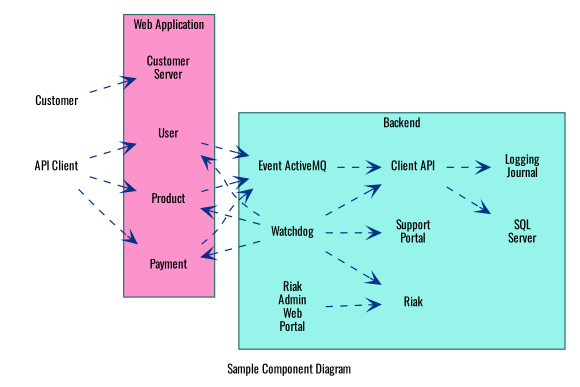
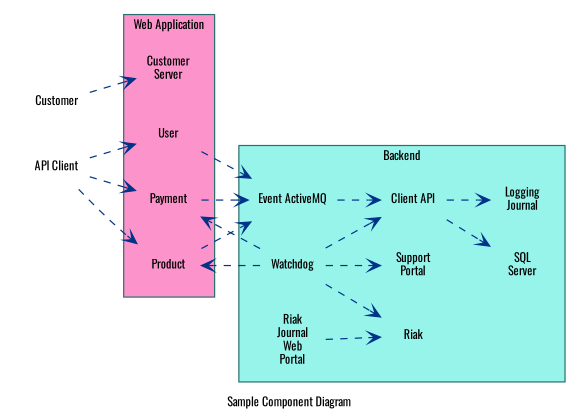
  digraph {
    fontname=Oswald
    fontsize=10
    label="Sample Component Diagram"
    rankdir=LR
    node [fontname=Oswald fontsize=10 shape=none]
    edge [arrowhead=vee color="#003388" fontname=Oswald fontsize=8 style=dashed]
    n1 [label="Customer\nServer"]
    n2 [label=Payment]
    n3 [label=User]
    n4 [label=Product]
    n5 [label="Client API"]
    n6 [label="SQL\nServer"]
    n7 [label=Riak]
    n8 [label="Logging\nJournal"]
    n9 [label=Watchdog]
    n10 [label="Event ActiveMQ"]
    n11 [label="Support\nPortal"]
-   n12 [label="Riak\nAdmin\nWeb\nPortal"]
+   n12 [label="Riak\nJournal\nWeb\nPortal"]
    n13 [label=Customer]
    n14 [label="API Client"]
    subgraph cluster_1 {
      color="#2b6f6f"
      fillcolor="#fc93cb"
      label="Web Application"
      style=filled
      n1
      n2
      n3
      n4
    }
    subgraph cluster_2 {
      color="#2b6f6f"
      fillcolor="#96f4eb"
      label=Backend
      style=filled
      n5
      n6
      n7
      n8
      n9
      n10
      n11
      n12
    }
    subgraph cluster_3 {
      color=none
      label=""
      n13
      n14
    }
    n2 -> n10
    n3 -> n10
    n4 -> n10
    n5 -> n6
    n5 -> n8
    n9 -> n2
-   n9 -> n3
    n9 -> n4
    n9 -> n5
    n9 -> n7
    n9 -> n11
    n10 -> n5
    n12 -> n7
    n13 -> n1
    n14 -> n2
    n14 -> n3
    n14 -> n4
  }
